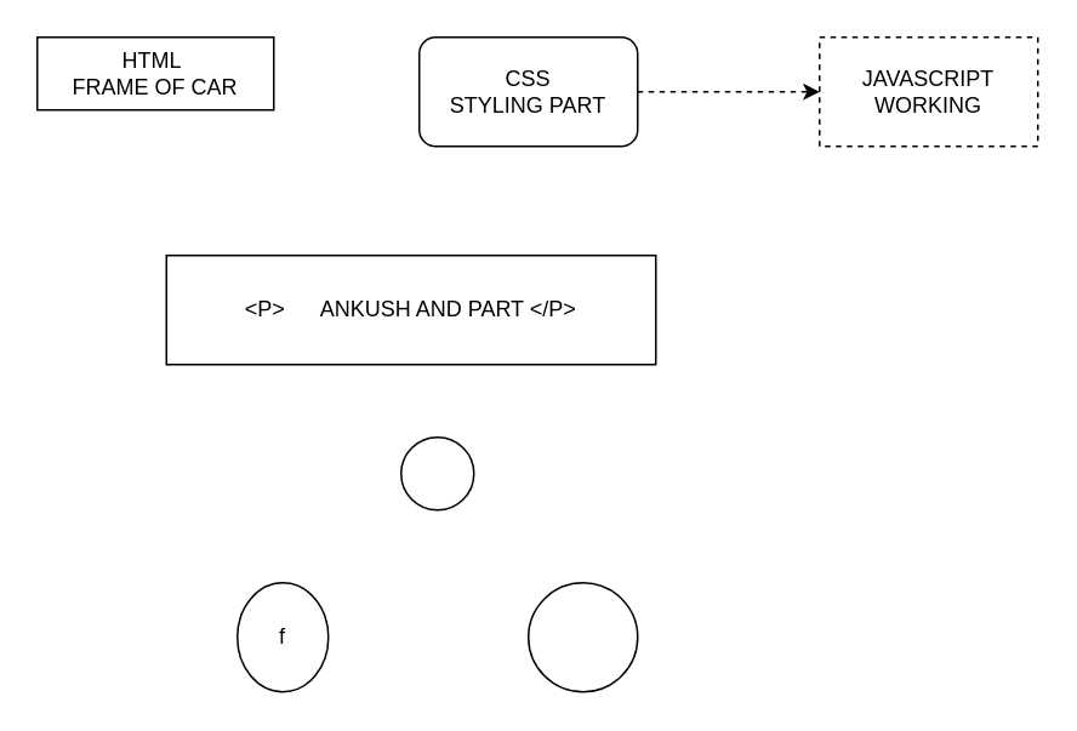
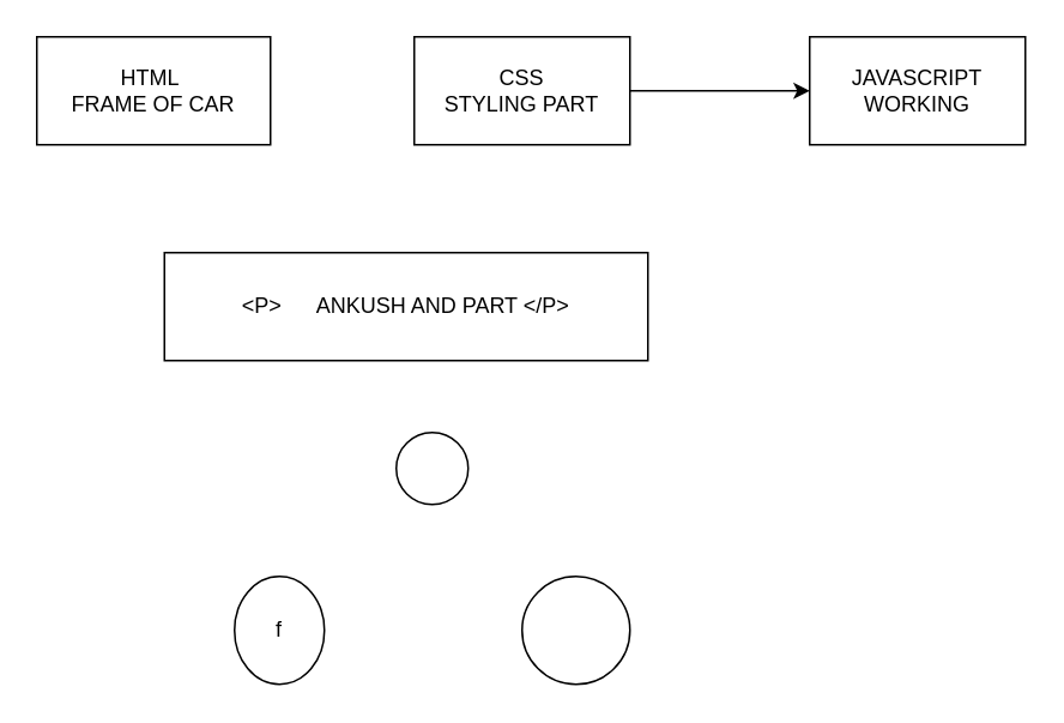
  <mxCell id="0" />
  <mxCell id="1" parent="0" />
- <mxCell id="2" value="HTML&amp;nbsp;&lt;br&gt;FRAME OF CAR" style="whiteSpace=wrap;html=1;" vertex="1" parent="1"><mxGeometry x="20" y="20" width="130" height="40" as="geometry" /></mxCell>
- <mxCell id="3" style="edgeStyle=none;html=1;entryX=0;entryY=0.5;entryDx=0;entryDy=0;dashed=1;" edge="1" parent="1" source="4" target="5"><mxGeometry relative="1" as="geometry" /></mxCell>
- <mxCell id="4" value="CSS&lt;br&gt;STYLING PART" style="whiteSpace=wrap;html=1;rounded=1;" vertex="1" parent="1"><mxGeometry x="230" y="20" width="120" height="60" as="geometry" /></mxCell>
- <mxCell id="5" value="JAVASCRIPT&lt;br&gt;WORKING" style="whiteSpace=wrap;html=1;dashed=1;" vertex="1" parent="1"><mxGeometry x="450" y="20" width="120" height="60" as="geometry" /></mxCell>
+ <mxCell id="2" value="HTML&amp;nbsp;&lt;br&gt;FRAME OF CAR" style="whiteSpace=wrap;html=1;" vertex="1" parent="1"><mxGeometry x="20" y="20" width="130" height="60" as="geometry" /></mxCell>
+ <mxCell id="3" style="edgeStyle=none;html=1;entryX=0;entryY=0.5;entryDx=0;entryDy=0;" edge="1" parent="1" source="4" target="5"><mxGeometry relative="1" as="geometry" /></mxCell>
+ <mxCell id="4" value="CSS&lt;br&gt;STYLING PART" style="whiteSpace=wrap;html=1;" vertex="1" parent="1"><mxGeometry x="230" y="20" width="120" height="60" as="geometry" /></mxCell>
+ <mxCell id="5" value="JAVASCRIPT&lt;br&gt;WORKING" style="whiteSpace=wrap;html=1;" vertex="1" parent="1"><mxGeometry x="450" y="20" width="120" height="60" as="geometry" /></mxCell>
  <mxCell id="6" value="&amp;lt;P&amp;gt;&amp;nbsp; &amp;nbsp; &amp;nbsp; ANKUSH AND PART &amp;lt;/P&amp;gt;" style="whiteSpace=wrap;html=1;" vertex="1" parent="1"><mxGeometry x="91" y="140" width="269" height="60" as="geometry" /></mxCell>
  <mxCell id="7" value="" style="ellipse;whiteSpace=wrap;html=1;" vertex="1" parent="1"><mxGeometry x="220" y="240" width="40" height="40" as="geometry" /></mxCell>
  <mxCell id="8" value="f" style="ellipse;whiteSpace=wrap;html=1;" vertex="1" parent="1"><mxGeometry x="130" y="320" width="50" height="60" as="geometry" /></mxCell>
  <mxCell id="9" value="" style="ellipse;whiteSpace=wrap;html=1;" vertex="1" parent="1"><mxGeometry x="290" y="320" width="60" height="60" as="geometry" /></mxCell>
